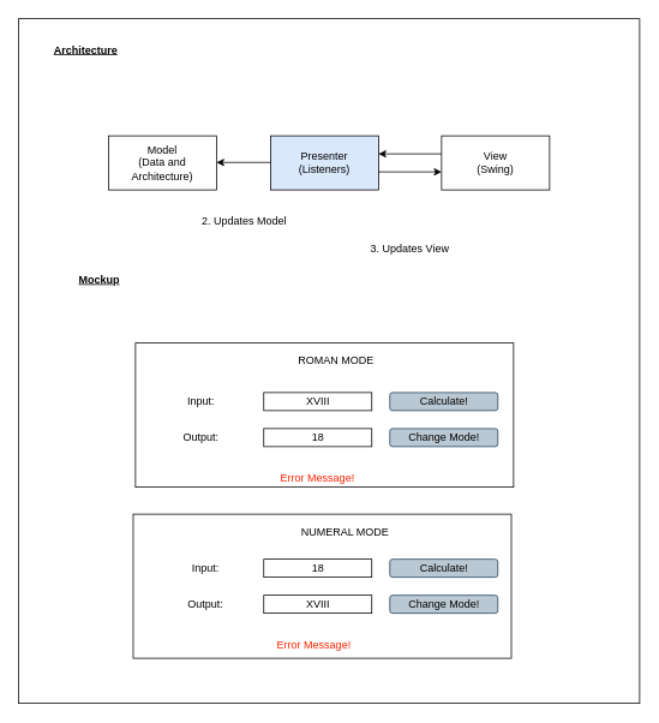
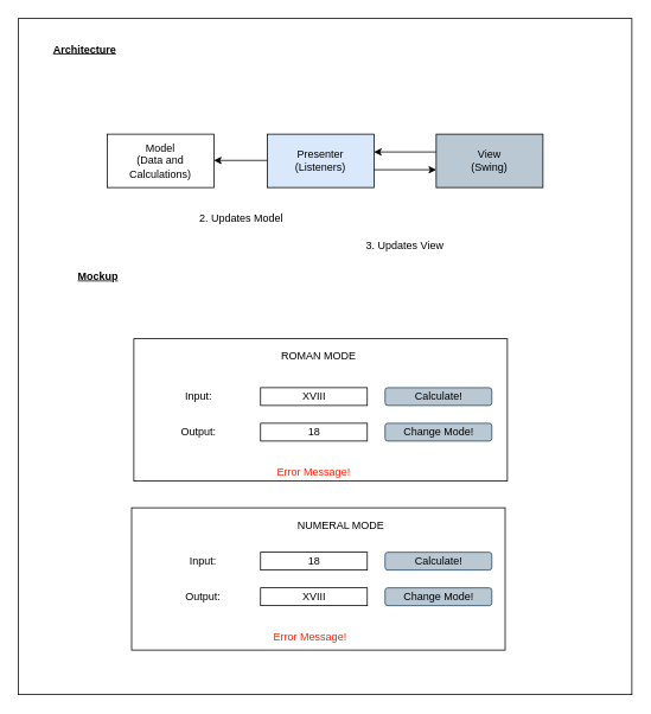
  <mxCell id="0" />
  <mxCell id="1" parent="0" />
  <mxCell id="2" value="" style="rounded=0;whiteSpace=wrap;html=1;" vertex="1" parent="1"><mxGeometry x="20" y="20" width="690" height="760" as="geometry" /></mxCell>
- <mxCell id="3" value="Model&lt;br&gt;(Data and Architecture)" style="rounded=0;whiteSpace=wrap;html=1;" vertex="1" parent="1"><mxGeometry x="120" y="150" width="120" height="60" as="geometry" /></mxCell>
+ <mxCell id="3" value="Model&lt;br&gt;(Data and Calculations)" style="rounded=0;whiteSpace=wrap;html=1;" vertex="1" parent="1"><mxGeometry x="120" y="150" width="120" height="60" as="geometry" /></mxCell>
  <mxCell id="4" value="Presenter&lt;br&gt;(Listeners)" style="rounded=0;whiteSpace=wrap;html=1;fillColor=#dae8fc;" vertex="1" parent="1"><mxGeometry x="300" y="150" width="120" height="60" as="geometry" /></mxCell>
- <mxCell id="5" value="View&lt;br&gt;(Swing)" style="rounded=0;whiteSpace=wrap;html=1;" vertex="1" parent="1"><mxGeometry x="490" y="150" width="120" height="60" as="geometry" /></mxCell>
+ <mxCell id="5" value="View&lt;br&gt;(Swing)" style="rounded=0;whiteSpace=wrap;html=1;fillColor=#bac8d3;" vertex="1" parent="1"><mxGeometry x="490" y="150" width="120" height="60" as="geometry" /></mxCell>
  <mxCell id="6" value="" style="endArrow=classic;html=1;rounded=0;exitX=1;exitY=0.25;exitDx=0;exitDy=0;entryX=0;entryY=0.25;entryDx=0;entryDy=0;" edge="1" parent="1"><mxGeometry width="50" height="50" relative="1" as="geometry"><mxPoint x="420" y="190" as="sourcePoint" /><mxPoint x="490" y="190" as="targetPoint" /></mxGeometry></mxCell>
  <mxCell id="7" value="" style="endArrow=classic;html=1;rounded=0;exitX=0;exitY=0.75;exitDx=0;exitDy=0;entryX=1;entryY=0.75;entryDx=0;entryDy=0;" edge="1" parent="1"><mxGeometry width="50" height="50" relative="1" as="geometry"><mxPoint x="490" y="170" as="sourcePoint" /><mxPoint x="420" y="170" as="targetPoint" /></mxGeometry></mxCell>
  <mxCell id="8" value="" style="endArrow=classic;html=1;rounded=0;entryX=1;entryY=0.75;entryDx=0;entryDy=0;" edge="1" parent="1"><mxGeometry width="50" height="50" relative="1" as="geometry"><mxPoint x="300" y="179.5" as="sourcePoint" /><mxPoint x="240" y="179.5" as="targetPoint" /></mxGeometry></mxCell>
  <mxCell id="9" value="2. Updates Model" style="text;html=1;strokeColor=none;fillColor=none;align=center;verticalAlign=middle;whiteSpace=wrap;rounded=0;" vertex="1" parent="1"><mxGeometry x="206" y="230" width="130" height="30" as="geometry" /></mxCell>
  <mxCell id="10" value="3. Updates View" style="text;html=1;strokeColor=none;fillColor=none;align=center;verticalAlign=middle;whiteSpace=wrap;rounded=0;" vertex="1" parent="1"><mxGeometry x="390" y="260" width="130" height="30" as="geometry" /></mxCell>
  <mxCell id="11" value="" style="rounded=0;whiteSpace=wrap;html=1;" vertex="1" parent="1"><mxGeometry x="150" y="380" width="420" height="160" as="geometry" /></mxCell>
  <mxCell id="12" value="&lt;u&gt;Architecture&lt;/u&gt;" style="text;html=1;strokeColor=none;fillColor=none;align=center;verticalAlign=middle;whiteSpace=wrap;rounded=0;fontStyle=1" vertex="1" parent="1"><mxGeometry x="30" y="40" width="130" height="30" as="geometry" /></mxCell>
  <mxCell id="13" value="Mockup" style="text;html=1;strokeColor=none;fillColor=none;align=center;verticalAlign=middle;whiteSpace=wrap;rounded=0;fontStyle=5" vertex="1" parent="1"><mxGeometry x="45" y="295" width="130" height="30" as="geometry" /></mxCell>
  <mxCell id="14" value="XVIII" style="rounded=0;whiteSpace=wrap;html=1;" vertex="1" parent="1"><mxGeometry x="292.5" y="435" width="120" height="20" as="geometry" /></mxCell>
  <mxCell id="15" value="Input:" style="text;html=1;strokeColor=none;fillColor=none;align=center;verticalAlign=middle;whiteSpace=wrap;rounded=0;" vertex="1" parent="1"><mxGeometry x="157.5" y="430" width="130" height="30" as="geometry" /></mxCell>
  <mxCell id="16" value="18" style="rounded=0;whiteSpace=wrap;html=1;" vertex="1" parent="1"><mxGeometry x="292.5" y="475" width="120" height="20" as="geometry" /></mxCell>
  <mxCell id="17" value="Output:" style="text;html=1;strokeColor=none;fillColor=none;align=center;verticalAlign=middle;whiteSpace=wrap;rounded=0;" vertex="1" parent="1"><mxGeometry x="157.5" y="470" width="130" height="30" as="geometry" /></mxCell>
  <mxCell id="18" value="Calculate!" style="rounded=1;whiteSpace=wrap;html=1;fillColor=#bac8d3;strokeColor=#23445d;" vertex="1" parent="1"><mxGeometry x="432.5" y="435" width="120" height="20" as="geometry" /></mxCell>
  <mxCell id="19" value="Change Mode!" style="rounded=1;whiteSpace=wrap;html=1;fillColor=#bac8d3;strokeColor=#23445d;" vertex="1" parent="1"><mxGeometry x="432.5" y="475" width="120" height="20" as="geometry" /></mxCell>
  <mxCell id="20" value="" style="rounded=0;whiteSpace=wrap;html=1;" vertex="1" parent="1"><mxGeometry x="147.5" y="570" width="420" height="160" as="geometry" /></mxCell>
  <mxCell id="21" value="18" style="rounded=0;whiteSpace=wrap;html=1;" vertex="1" parent="1"><mxGeometry x="292.5" y="620" width="120" height="20" as="geometry" /></mxCell>
  <mxCell id="22" value="XVIII" style="rounded=0;whiteSpace=wrap;html=1;" vertex="1" parent="1"><mxGeometry x="292.5" y="660" width="120" height="20" as="geometry" /></mxCell>
  <mxCell id="23" value="Calculate!" style="rounded=1;whiteSpace=wrap;html=1;fillColor=#bac8d3;strokeColor=#23445d;" vertex="1" parent="1"><mxGeometry x="432.5" y="620" width="120" height="20" as="geometry" /></mxCell>
  <mxCell id="24" value="Change Mode!" style="rounded=1;whiteSpace=wrap;html=1;fillColor=#bac8d3;strokeColor=#23445d;" vertex="1" parent="1"><mxGeometry x="432.5" y="660" width="120" height="20" as="geometry" /></mxCell>
  <mxCell id="25" value="Error Message!" style="text;html=1;strokeColor=none;fillColor=none;align=center;verticalAlign=middle;whiteSpace=wrap;rounded=0;fontColor=#FF2200;" vertex="1" parent="1"><mxGeometry x="282" y="515" width="141" height="30" as="geometry" /></mxCell>
  <mxCell id="26" value="Error Message!" style="text;html=1;strokeColor=none;fillColor=none;align=center;verticalAlign=middle;whiteSpace=wrap;rounded=0;fontColor=#FF2200;" vertex="1" parent="1"><mxGeometry x="277.5" y="700" width="141" height="30" as="geometry" /></mxCell>
  <mxCell id="27" value="Input:" style="text;html=1;strokeColor=none;fillColor=none;align=center;verticalAlign=middle;whiteSpace=wrap;rounded=0;" vertex="1" parent="1"><mxGeometry x="162.5" y="615" width="130" height="30" as="geometry" /></mxCell>
  <mxCell id="28" value="Output:" style="text;html=1;strokeColor=none;fillColor=none;align=center;verticalAlign=middle;whiteSpace=wrap;rounded=0;" vertex="1" parent="1"><mxGeometry x="162.5" y="655" width="130" height="30" as="geometry" /></mxCell>
  <mxCell id="29" value="NUMERAL MODE" style="text;html=1;strokeColor=none;fillColor=none;align=center;verticalAlign=middle;whiteSpace=wrap;rounded=0;" vertex="1" parent="1"><mxGeometry x="317.5" y="575" width="130" height="30" as="geometry" /></mxCell>
- <mxCell id="30" value="ROMAN MODE" style="text;html=1;strokeColor=none;fillColor=none;align=center;verticalAlign=middle;whiteSpace=wrap;rounded=0;" vertex="1" parent="1"><mxGeometry x="307.5" y="385" width="130" height="30" as="geometry" /></mxCell>
+ <mxCell id="30" value="ROMAN MODE" style="text;html=1;strokeColor=none;fillColor=none;align=center;verticalAlign=middle;whiteSpace=wrap;rounded=0;" vertex="1" parent="1"><mxGeometry x="292.5" y="385" width="130" height="30" as="geometry" /></mxCell>
